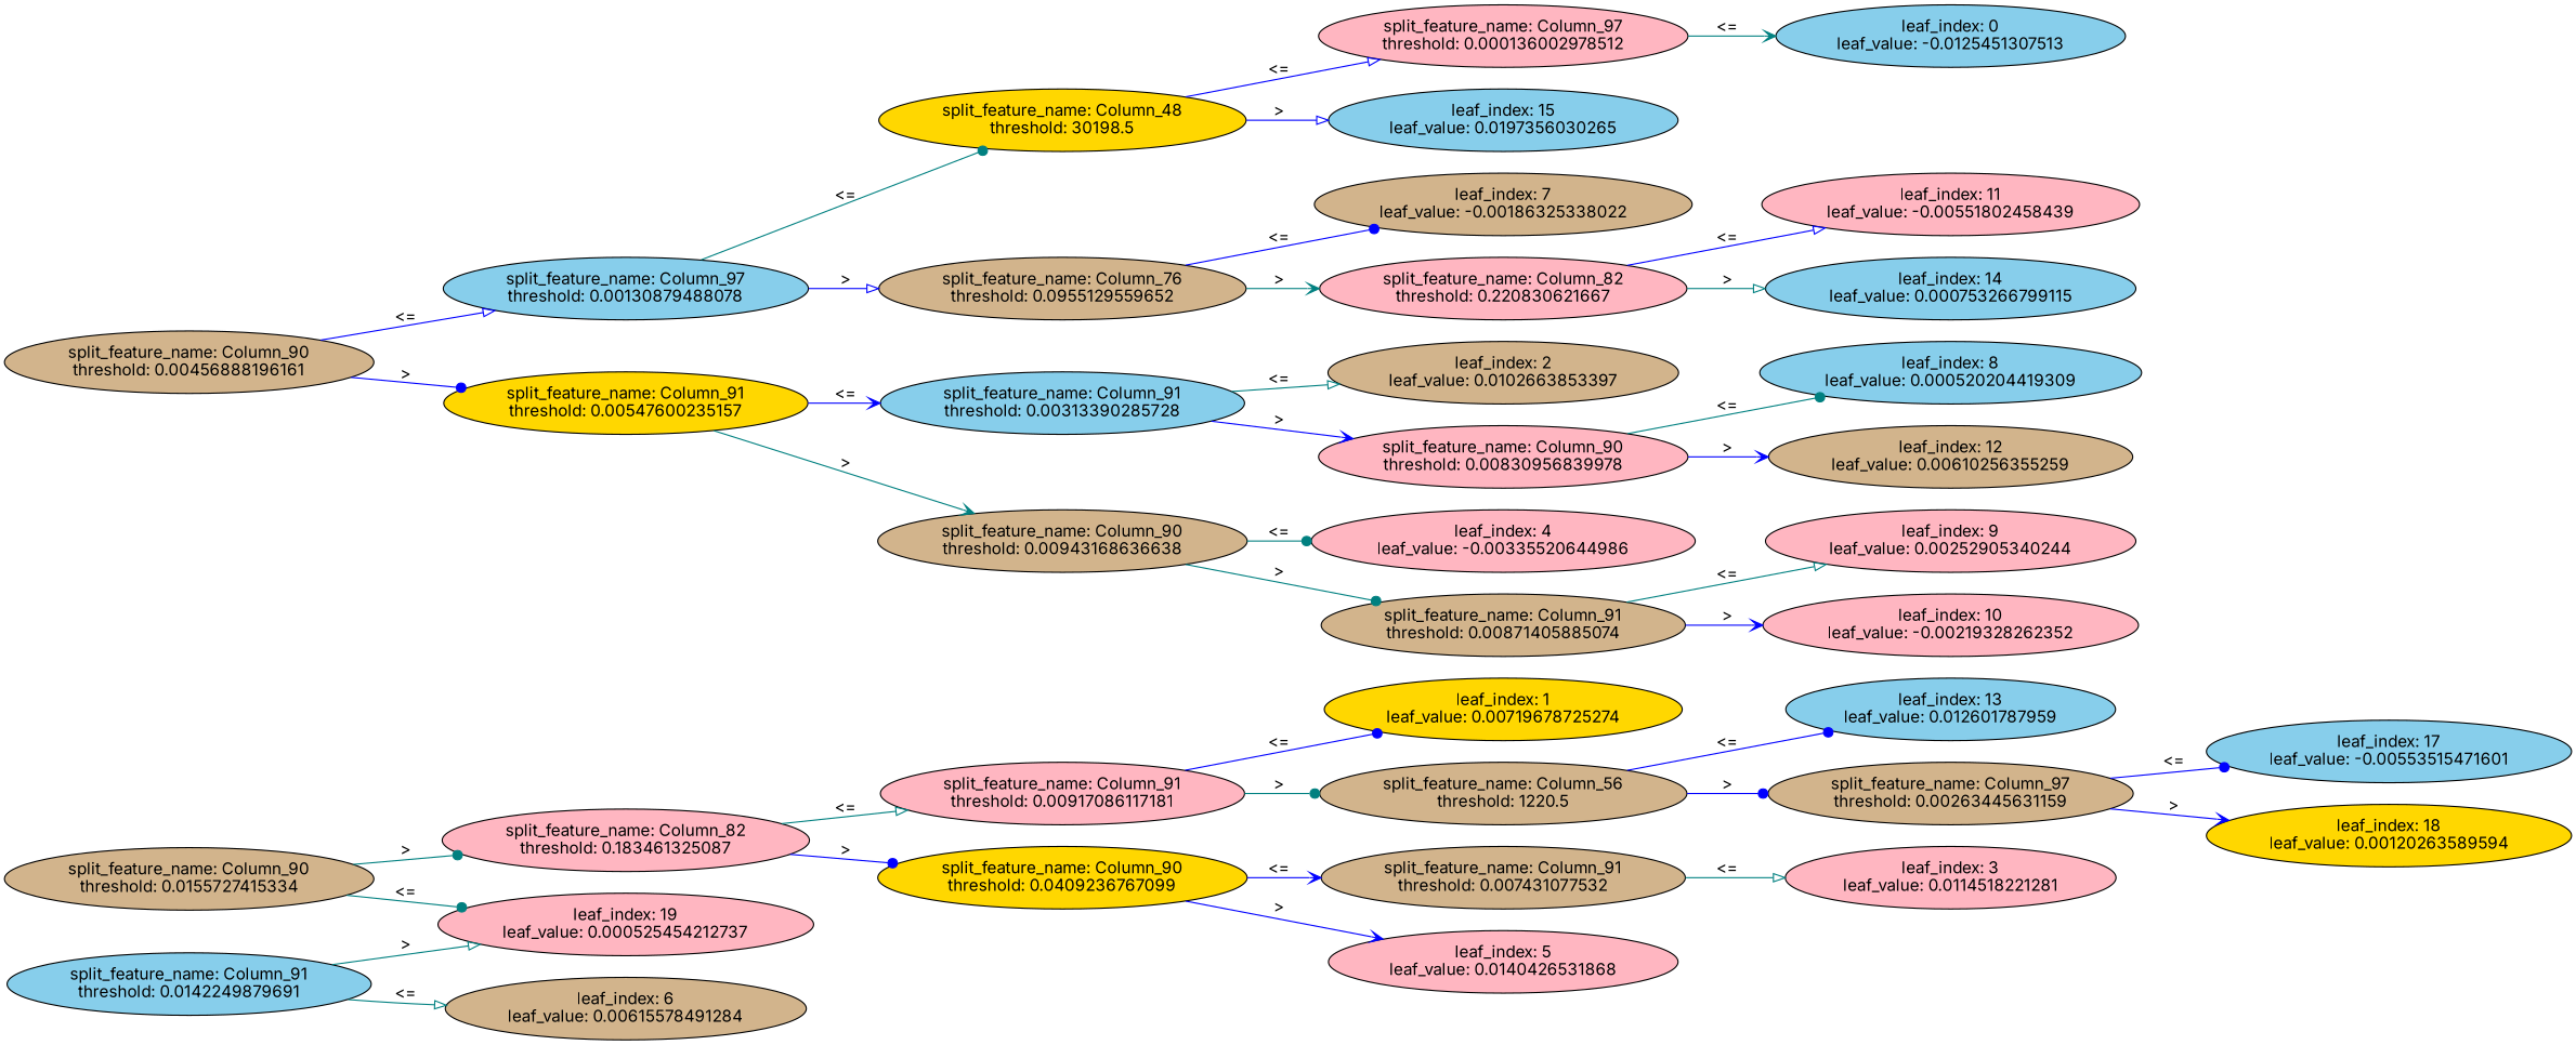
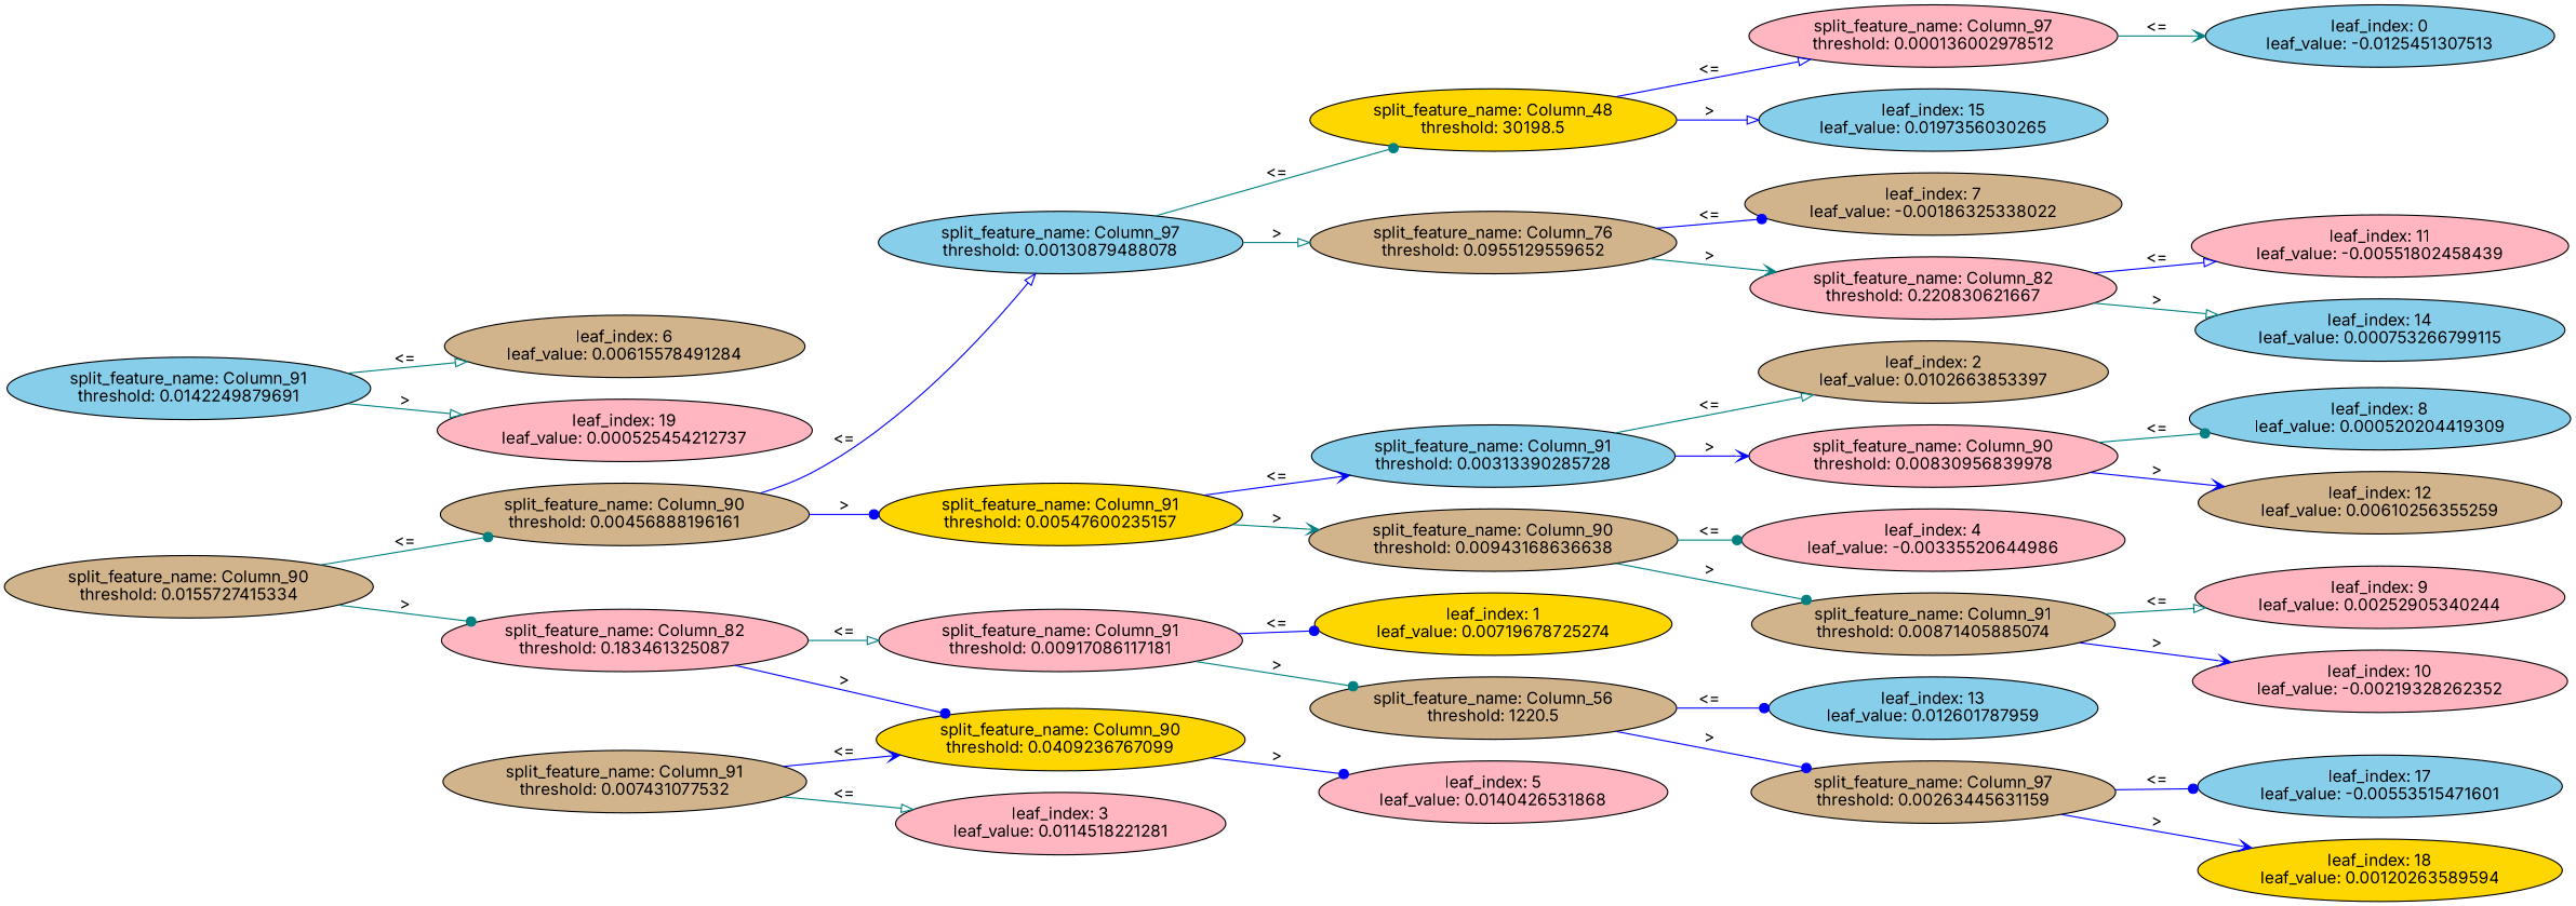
  digraph {
    fontname=Inter
    rankdir=LR
    node [fillcolor=tan fontname=Inter style=filled]
    edge [arrowhead=dot color=blue fontname=Inter]
    n1 [label="split_feature_name: Column_90\nthreshold: 0.0155727415334"]
    n2 [label="split_feature_name: Column_90\nthreshold: 0.00456888196161"]
    n3 [fillcolor=lightpink label="split_feature_name: Column_82\nthreshold: 0.183461325087"]
    n4 [fillcolor=skyblue label="split_feature_name: Column_97\nthreshold: 0.00130879488078"]
    n5 [fillcolor=gold label="split_feature_name: Column_91\nthreshold: 0.00547600235157"]
    n6 [fillcolor=lightpink label="split_feature_name: Column_91\nthreshold: 0.00917086117181"]
    n7 [fillcolor=gold label="split_feature_name: Column_90\nthreshold: 0.0409236767099"]
    n8 [fillcolor=gold label="split_feature_name: Column_48\nthreshold: 30198.5"]
    n9 [label="split_feature_name: Column_76\nthreshold: 0.0955129559652"]
    n10 [fillcolor=skyblue label="split_feature_name: Column_91\nthreshold: 0.00313390285728"]
    n11 [label="split_feature_name: Column_90\nthreshold: 0.00943168636638"]
    n12 [fillcolor=lightpink label="split_feature_name: Column_97\nthreshold: 0.000136002978512"]
    n13 [fillcolor=skyblue label="leaf_index: 15\nleaf_value: 0.0197356030265"]
    n14 [label="leaf_index: 7\nleaf_value: -0.00186325338022"]
    n15 [fillcolor=lightpink label="split_feature_name: Column_82\nthreshold: 0.220830621667"]
    n16 [fillcolor=skyblue label="leaf_index: 0\nleaf_value: -0.0125451307513"]
    n17 [fillcolor=lightpink label="leaf_index: 11\nleaf_value: -0.00551802458439"]
    n18 [fillcolor=skyblue label="leaf_index: 14\nleaf_value: 0.000753266799115"]
    n19 [label="leaf_index: 2\nleaf_value: 0.0102663853397"]
    n20 [fillcolor=lightpink label="split_feature_name: Column_90\nthreshold: 0.00830956839978"]
    n21 [fillcolor=lightpink label="leaf_index: 4\nleaf_value: -0.00335520644986"]
    n22 [label="split_feature_name: Column_91\nthreshold: 0.00871405885074"]
    n23 [fillcolor=skyblue label="leaf_index: 8\nleaf_value: 0.000520204419309"]
    n24 [label="leaf_index: 12\nleaf_value: 0.00610256355259"]
    n25 [fillcolor=lightpink label="leaf_index: 9\nleaf_value: 0.00252905340244"]
    n26 [fillcolor=lightpink label="leaf_index: 10\nleaf_value: -0.00219328262352"]
    n27 [fillcolor=gold label="leaf_index: 1\nleaf_value: 0.00719678725274"]
    n28 [label="split_feature_name: Column_56\nthreshold: 1220.5"]
    n29 [label="split_feature_name: Column_91\nthreshold: 0.007431077532"]
    n30 [fillcolor=lightpink label="leaf_index: 5\nleaf_value: 0.0140426531868"]
    n31 [fillcolor=skyblue label="leaf_index: 13\nleaf_value: 0.012601787959"]
    n32 [label="split_feature_name: Column_97\nthreshold: 0.00263445631159"]
    n33 [fillcolor=skyblue label="leaf_index: 17\nleaf_value: -0.00553515471601"]
    n34 [fillcolor=gold label="leaf_index: 18\nleaf_value: 0.00120263589594"]
    n35 [fillcolor=lightpink label="leaf_index: 3\nleaf_value: 0.0114518221281"]
    n36 [fillcolor=skyblue label="split_feature_name: Column_91\nthreshold: 0.0142249879691"]
    n37 [label="leaf_index: 6\nleaf_value: 0.00615578491284"]
    n38 [fillcolor=lightpink label="leaf_index: 19\nleaf_value: 0.000525454212737"]
-   n1 -> n38 [color=teal label="<="]
+   n1 -> n2 [color=teal label="<="]
    n1 -> n3 [color=teal label=">"]
    n2 -> n4 [arrowhead=onormal label="<="]
    n2 -> n5 [label=">"]
    n3 -> n6 [arrowhead=onormal color=teal label="<="]
    n3 -> n7 [label=">"]
    n4 -> n8 [color=teal label="<="]
-   n4 -> n9 [arrowhead=onormal label=">"]
+   n4 -> n9 [arrowhead=onormal color=teal label=">"]
    n5 -> n10 [arrowhead=vee label="<="]
    n5 -> n11 [arrowhead=vee color=teal label=">"]
    n6 -> n27 [label="<="]
    n6 -> n28 [color=teal label=">"]
-   n7 -> n29 [arrowhead=vee label="<="]
-   n7 -> n30 [arrowhead=vee label=">"]
+   n29 -> n7 [arrowhead=vee label="<="]
+   n7 -> n30 [label=">"]
    n8 -> n12 [arrowhead=onormal label="<="]
    n8 -> n13 [arrowhead=onormal label=">"]
    n9 -> n14 [label="<="]
    n9 -> n15 [arrowhead=vee color=teal label=">"]
    n10 -> n19 [arrowhead=onormal color=teal label="<="]
    n10 -> n20 [arrowhead=vee label=">"]
    n11 -> n21 [color=teal label="<="]
    n11 -> n22 [color=teal label=">"]
    n12 -> n16 [arrowhead=vee color=teal label="<="]
    n15 -> n17 [arrowhead=onormal label="<="]
    n15 -> n18 [arrowhead=onormal color=teal label=">"]
    n20 -> n23 [color=teal label="<="]
    n20 -> n24 [arrowhead=vee label=">"]
    n22 -> n25 [arrowhead=onormal color=teal label="<="]
    n22 -> n26 [arrowhead=vee label=">"]
    n28 -> n31 [label="<="]
    n28 -> n32 [label=">"]
    n29 -> n35 [arrowhead=onormal color=teal label="<="]
    n32 -> n33 [label="<="]
    n32 -> n34 [arrowhead=vee label=">"]
    n36 -> n37 [arrowhead=onormal color=teal label="<="]
    n36 -> n38 [arrowhead=onormal color=teal label=">"]
  }
